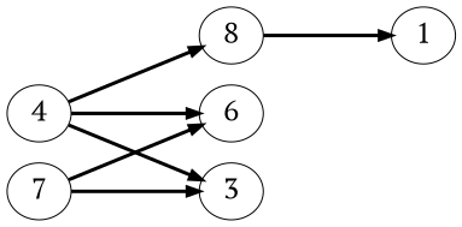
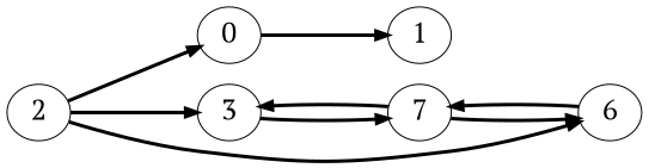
  digraph {
    fontname="PT Serif"
    fontsize=24
    nodesep=.25
    rankdir=LR
    ranksep=1.5
    node [fontname="PT Serif" fontsize=24]
    edge [fontname="PT Serif" fontsize=24 style="setlinewidth(3)"]
-   0 [label=8]
+   0
    1
-   2 [label=4]
+   2
    3
    n5 [label=6]
    n6 [label=7]
    0 -> 1
    2 -> 0
    2 -> 3
    2 -> n5
+   3 -> n6
+   n5 -> n6
    n6 -> 3
    n6 -> n5
  }
